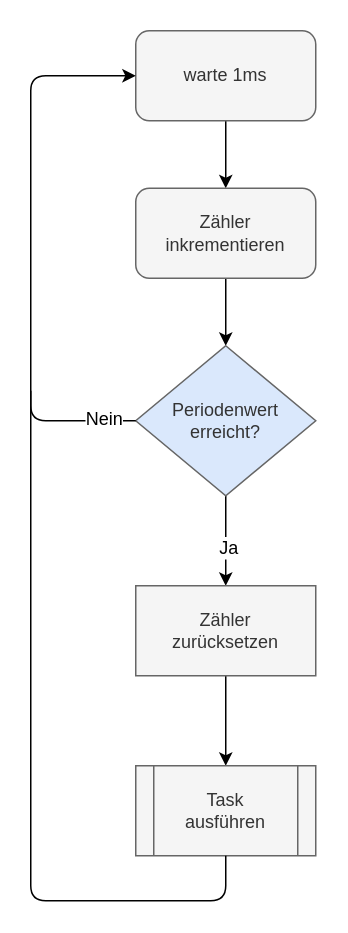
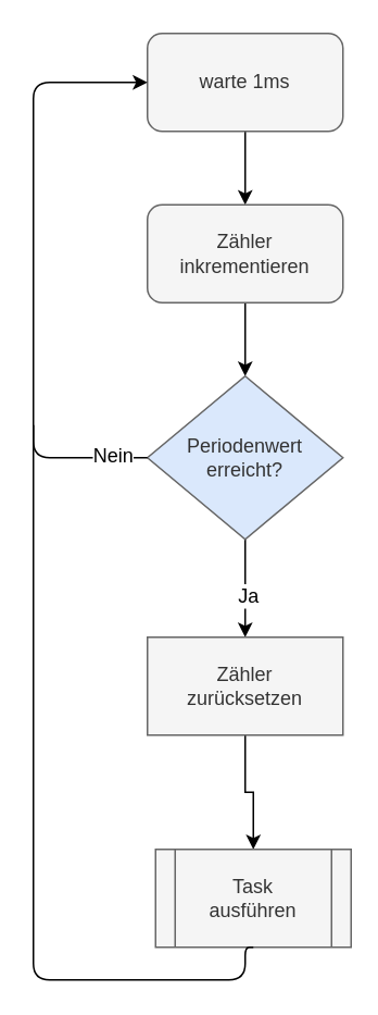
  <mxCell id="0" />
  <mxCell id="1" parent="0" />
  <mxCell id="2" value="" style="edgeStyle=orthogonalEdgeStyle;rounded=0;orthogonalLoop=1;jettySize=auto;html=1;" parent="1" source="3" target="5" edge="1"><mxGeometry relative="1" as="geometry" /></mxCell>
  <mxCell id="3" value="warte 1ms" style="rounded=1;whiteSpace=wrap;html=1;fillColor=#f5f5f5;strokeColor=#666666;fontColor=#333333;" parent="1" vertex="1"><mxGeometry x="90" y="20" width="120" height="60" as="geometry" /></mxCell>
  <mxCell id="4" value="" style="edgeStyle=orthogonalEdgeStyle;rounded=0;orthogonalLoop=1;jettySize=auto;html=1;" parent="1" source="5" target="8" edge="1"><mxGeometry relative="1" as="geometry" /></mxCell>
  <mxCell id="5" value="Zähler &lt;br&gt;inkrementieren" style="rounded=1;whiteSpace=wrap;html=1;fillColor=#f5f5f5;strokeColor=#666666;fontColor=#333333;" parent="1" vertex="1"><mxGeometry x="90" y="125" width="120" height="60" as="geometry" /></mxCell>
  <mxCell id="6" value="" style="edgeStyle=orthogonalEdgeStyle;rounded=0;orthogonalLoop=1;jettySize=auto;html=1;" parent="1" source="8" target="10" edge="1"><mxGeometry relative="1" as="geometry" /></mxCell>
  <mxCell id="7" value="Ja" style="text;html=1;resizable=0;points=[];align=center;verticalAlign=middle;labelBackgroundColor=#ffffff;" parent="6" vertex="1" connectable="0"><mxGeometry x="0.126" y="1" relative="1" as="geometry"><mxPoint as="offset" /></mxGeometry></mxCell>
  <mxCell id="8" value="Periodenwert&lt;br&gt;erreicht?&lt;br&gt;" style="rhombus;whiteSpace=wrap;html=1;fillColor=#dae8fc;strokeColor=#666666;fontColor=#333333;" parent="1" vertex="1"><mxGeometry x="90" y="230" width="120" height="100" as="geometry" /></mxCell>
  <mxCell id="9" value="" style="edgeStyle=orthogonalEdgeStyle;rounded=0;orthogonalLoop=1;jettySize=auto;html=1;" parent="1" source="10" target="11" edge="1"><mxGeometry relative="1" as="geometry" /></mxCell>
  <mxCell id="10" value="Zähler &lt;br&gt;zurücksetzen" style="whiteSpace=wrap;html=1;fillColor=#f5f5f5;strokeColor=#666666;fontColor=#333333;rounded=0;" parent="1" vertex="1"><mxGeometry x="90" y="390" width="120" height="60" as="geometry" /></mxCell>
- <mxCell id="11" value="Task&lt;br&gt;ausführen&lt;br&gt;" style="shape=process;whiteSpace=wrap;html=1;backgroundOutline=1;fillColor=#f5f5f5;strokeColor=#666666;fontColor=#333333;" parent="1" vertex="1"><mxGeometry x="90" y="510" width="120" height="60" as="geometry" /></mxCell>
+ <mxCell id="11" value="Task&lt;br&gt;ausführen&lt;br&gt;" style="shape=process;whiteSpace=wrap;html=1;backgroundOutline=1;fillColor=#f5f5f5;strokeColor=#666666;fontColor=#333333;" parent="1" vertex="1"><mxGeometry x="95" y="520" width="120" height="60" as="geometry" /></mxCell>
  <mxCell id="12" value="" style="endArrow=classic;html=1;exitX=0;exitY=0.5;exitDx=0;exitDy=0;entryX=0;entryY=0.5;entryDx=0;entryDy=0;edgeStyle=orthogonalEdgeStyle;" parent="1" source="8" target="3" edge="1"><mxGeometry width="50" height="50" relative="1" as="geometry"><mxPoint x="90" y="620" as="sourcePoint" /><mxPoint x="140" y="570" as="targetPoint" /><Array as="points"><mxPoint x="20" y="280" /><mxPoint x="20" y="50" /></Array></mxGeometry></mxCell>
  <mxCell id="13" value="Nein&lt;br&gt;" style="text;html=1;resizable=0;points=[];align=center;verticalAlign=middle;labelBackgroundColor=#ffffff;" parent="12" vertex="1" connectable="0"><mxGeometry x="-0.883" y="-2" relative="1" as="geometry"><mxPoint as="offset" /></mxGeometry></mxCell>
  <mxCell id="14" value="" style="endArrow=none;html=1;entryX=0.5;entryY=1;entryDx=0;entryDy=0;edgeStyle=orthogonalEdgeStyle;" parent="1" target="11" edge="1"><mxGeometry width="50" height="50" relative="1" as="geometry"><mxPoint x="20" y="260" as="sourcePoint" /><mxPoint x="60" y="590" as="targetPoint" /><Array as="points"><mxPoint x="20" y="600" /><mxPoint x="150" y="600" /></Array></mxGeometry></mxCell>
